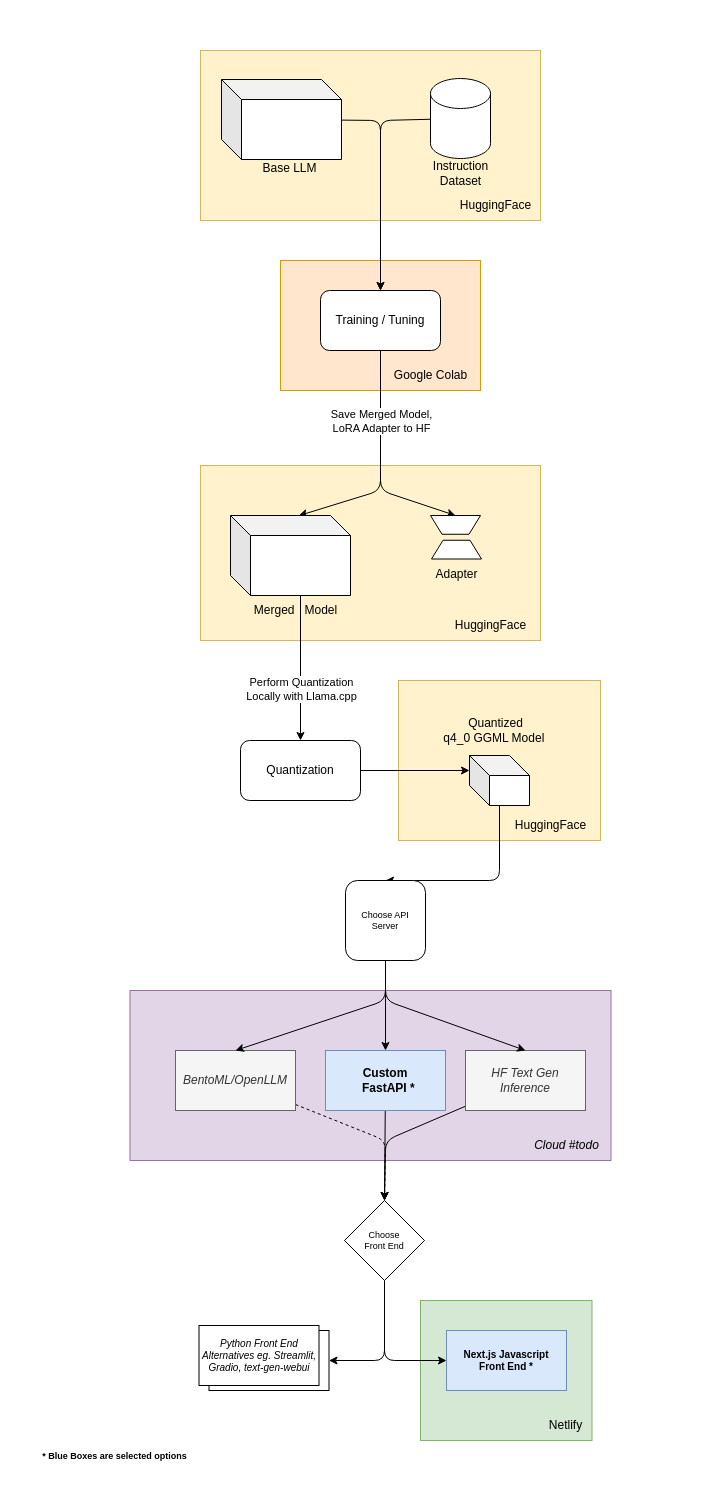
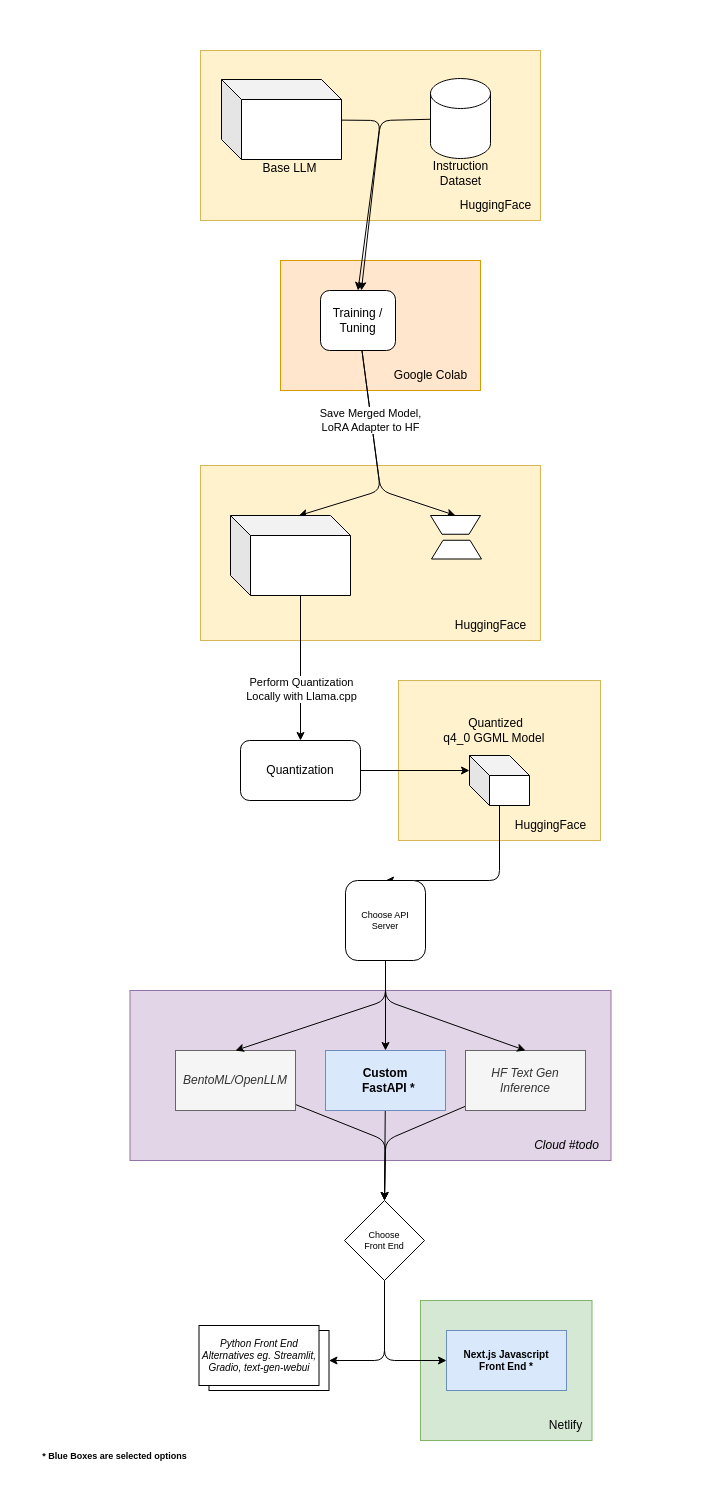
  <mxCell id="0" />
  <mxCell id="1" parent="0" />
  <mxCell id="2" value="" style="rounded=0;whiteSpace=wrap;html=1;shadow=0;glass=0;fontSize=12;fontColor=#000000;strokeColor=none;" vertex="1" parent="1"><mxGeometry x="20" y="20" width="670" height="1452.5" as="geometry" /></mxCell>
  <mxCell id="3" value="" style="rounded=0;whiteSpace=wrap;html=1;fillColor=#d5e8d4;strokeColor=#82b366;" vertex="1" parent="1"><mxGeometry x="420" y="1300" width="171.5" height="140" as="geometry" /></mxCell>
  <mxCell id="4" value="" style="rounded=0;whiteSpace=wrap;html=1;shadow=0;glass=0;fontSize=9;fillColor=#e1d5e7;strokeColor=#9673a6;" vertex="1" parent="1"><mxGeometry x="129.5" y="990" width="481" height="170" as="geometry" /></mxCell>
  <mxCell id="5" value="" style="rounded=0;whiteSpace=wrap;html=1;shadow=0;glass=0;fontSize=12;" vertex="1" parent="1"><mxGeometry x="208.5" y="1330" width="120" height="60" as="geometry" /></mxCell>
  <mxCell id="6" value="" style="rounded=0;whiteSpace=wrap;html=1;fillColor=#fff2cc;strokeColor=#d6b656;" vertex="1" parent="1"><mxGeometry x="398" y="680" width="202" height="160" as="geometry" /></mxCell>
  <mxCell id="7" value="HuggingFace" style="text;html=1;align=center;verticalAlign=middle;resizable=0;points=[];autosize=1;strokeColor=none;fillColor=none;" vertex="1" parent="1"><mxGeometry x="505" y="810" width="90" height="30" as="geometry" /></mxCell>
  <mxCell id="8" value="" style="rounded=0;whiteSpace=wrap;html=1;fillColor=#fff2cc;strokeColor=#d6b656;" vertex="1" parent="1"><mxGeometry x="200" y="465" width="340" height="175" as="geometry" /></mxCell>
  <mxCell id="9" value="HuggingFace" style="text;html=1;align=center;verticalAlign=middle;resizable=0;points=[];autosize=1;strokeColor=none;fillColor=none;" vertex="1" parent="1"><mxGeometry x="445" y="610" width="90" height="30" as="geometry" /></mxCell>
  <mxCell id="10" value="" style="rounded=0;whiteSpace=wrap;html=1;fillColor=#fff2cc;strokeColor=#d6b656;" vertex="1" parent="1"><mxGeometry x="200" y="50" width="340" height="170" as="geometry" /></mxCell>
  <mxCell id="11" value="" style="rounded=0;whiteSpace=wrap;html=1;fillColor=#ffe6cc;strokeColor=#d79b00;" vertex="1" parent="1"><mxGeometry x="280" y="260" width="200" height="130" as="geometry" /></mxCell>
  <mxCell id="12" style="edgeStyle=none;html=1;" edge="1" parent="1" source="13" target="17"><mxGeometry relative="1" as="geometry"><Array as="points"><mxPoint x="380" y="120" /></Array></mxGeometry></mxCell>
  <mxCell id="13" value="" style="shape=cylinder3;whiteSpace=wrap;html=1;boundedLbl=1;backgroundOutline=1;size=15;" vertex="1" parent="1"><mxGeometry x="430" y="78" width="60" height="80" as="geometry" /></mxCell>
  <mxCell id="14" style="edgeStyle=none;html=1;entryX=0.569;entryY=0.002;entryDx=0;entryDy=0;entryPerimeter=0;" edge="1" parent="1" source="17" target="30"><mxGeometry relative="1" as="geometry"><Array as="points"><mxPoint x="380" y="490" /></Array></mxGeometry></mxCell>
  <mxCell id="15" style="edgeStyle=none;html=1;entryX=0.5;entryY=0;entryDx=0;entryDy=0;" edge="1" parent="1" source="17" target="22"><mxGeometry relative="1" as="geometry"><Array as="points"><mxPoint x="380" y="490" /></Array></mxGeometry></mxCell>
  <mxCell id="16" value="Save Merged Model, &lt;br&gt;LoRA Adapter to HF" style="edgeLabel;html=1;align=center;verticalAlign=middle;resizable=0;points=[];" vertex="1" connectable="0" parent="15"><mxGeometry x="-0.443" relative="1" as="geometry"><mxPoint y="9" as="offset" /></mxGeometry></mxCell>
- <mxCell id="17" value="Training / Tuning" style="rounded=1;whiteSpace=wrap;html=1;" vertex="1" parent="1"><mxGeometry x="320" y="290" width="120" height="60" as="geometry" /></mxCell>
+ <mxCell id="17" value="Training / Tuning" style="rounded=1;whiteSpace=wrap;html=1;" vertex="1" parent="1"><mxGeometry x="320" y="290" width="75" height="60" as="geometry" /></mxCell>
  <mxCell id="18" value="Instruction &lt;br&gt;Dataset" style="text;html=1;align=center;verticalAlign=middle;resizable=0;points=[];autosize=1;strokeColor=none;fillColor=none;" vertex="1" parent="1"><mxGeometry x="420" y="153" width="80" height="40" as="geometry" /></mxCell>
  <mxCell id="19" value="Base LLM" style="text;html=1;align=center;verticalAlign=middle;resizable=0;points=[];autosize=1;strokeColor=none;fillColor=none;" vertex="1" parent="1"><mxGeometry x="249" y="153" width="80" height="30" as="geometry" /></mxCell>
  <mxCell id="20" value="Google Colab" style="text;html=1;align=center;verticalAlign=middle;resizable=0;points=[];autosize=1;strokeColor=none;fillColor=none;" vertex="1" parent="1"><mxGeometry x="380" y="360" width="100" height="30" as="geometry" /></mxCell>
  <mxCell id="21" value="" style="group" vertex="1" connectable="0" parent="1"><mxGeometry x="430" y="515" width="51" height="43.5" as="geometry" /></mxCell>
  <mxCell id="22" value="" style="verticalLabelPosition=middle;verticalAlign=middle;html=1;shape=trapezoid;perimeter=trapezoidPerimeter;whiteSpace=wrap;size=0.23;arcSize=10;flipV=1;labelPosition=center;align=center;shadow=0;glass=0;" vertex="1" parent="21"><mxGeometry width="50" height="18.75" as="geometry" /></mxCell>
  <mxCell id="23" value="" style="verticalLabelPosition=middle;verticalAlign=middle;html=1;shape=trapezoid;perimeter=trapezoidPerimeter;whiteSpace=wrap;size=0.23;arcSize=10;flipV=1;labelPosition=center;align=center;shadow=0;glass=0;direction=west;" vertex="1" parent="21"><mxGeometry x="1" y="24.75" width="50" height="18.75" as="geometry" /></mxCell>
  <mxCell id="24" style="edgeStyle=none;html=1;entryX=0;entryY=0;entryDx=0;entryDy=15;entryPerimeter=0;" edge="1" parent="1" source="25" target="32"><mxGeometry relative="1" as="geometry" /></mxCell>
  <mxCell id="25" value="Quantization" style="rounded=1;whiteSpace=wrap;html=1;" vertex="1" parent="1"><mxGeometry x="240" y="740" width="120" height="60" as="geometry" /></mxCell>
  <mxCell id="26" style="edgeStyle=none;html=1;entryX=0.5;entryY=0;entryDx=0;entryDy=0;" edge="1" parent="1" source="27" target="17"><mxGeometry relative="1" as="geometry"><Array as="points"><mxPoint x="380" y="120" /></Array></mxGeometry></mxCell>
  <mxCell id="27" value="" style="shape=cube;whiteSpace=wrap;html=1;boundedLbl=1;backgroundOutline=1;darkOpacity=0.05;darkOpacity2=0.1;shadow=0;glass=0;" vertex="1" parent="1"><mxGeometry x="221" y="79" width="120" height="80" as="geometry" /></mxCell>
  <mxCell id="28" style="edgeStyle=none;html=1;entryX=0.5;entryY=0;entryDx=0;entryDy=0;exitX=0;exitY=0;exitDx=70;exitDy=80;exitPerimeter=0;" edge="1" parent="1" source="30" target="25"><mxGeometry relative="1" as="geometry"><Array as="points" /></mxGeometry></mxCell>
  <mxCell id="29" value="Perform Quantization &lt;br&gt;Locally with Llama.cpp" style="edgeLabel;html=1;align=center;verticalAlign=middle;resizable=0;points=[];" vertex="1" connectable="0" parent="28"><mxGeometry x="0.287" y="2" relative="1" as="geometry"><mxPoint x="-2" as="offset" /></mxGeometry></mxCell>
  <mxCell id="30" value="" style="shape=cube;whiteSpace=wrap;html=1;boundedLbl=1;backgroundOutline=1;darkOpacity=0.05;darkOpacity2=0.1;shadow=0;glass=0;" vertex="1" parent="1"><mxGeometry x="230" y="515" width="120" height="80" as="geometry" /></mxCell>
  <mxCell id="31" style="edgeStyle=none;html=1;entryX=0.5;entryY=0;entryDx=0;entryDy=0;fontSize=9;" edge="1" parent="1" source="32" target="46"><mxGeometry relative="1" as="geometry"><Array as="points"><mxPoint x="499" y="880" /></Array></mxGeometry></mxCell>
  <mxCell id="32" value="" style="shape=cube;whiteSpace=wrap;html=1;boundedLbl=1;backgroundOutline=1;darkOpacity=0.05;darkOpacity2=0.1;shadow=0;glass=0;" vertex="1" parent="1"><mxGeometry x="469" y="755" width="60" height="50" as="geometry" /></mxCell>
  <mxCell id="33" value="HuggingFace" style="text;html=1;align=center;verticalAlign=middle;resizable=0;points=[];autosize=1;strokeColor=none;fillColor=none;" vertex="1" parent="1"><mxGeometry x="450" y="190" width="90" height="30" as="geometry" /></mxCell>
- <mxCell id="34" value="Merged&amp;nbsp; &amp;nbsp;Model" style="text;html=1;align=center;verticalAlign=middle;resizable=0;points=[];autosize=1;strokeColor=none;fillColor=none;" vertex="1" parent="1"><mxGeometry x="240" y="595" width="110" height="30" as="geometry" /></mxCell>
- <mxCell id="35" value="Adapter" style="text;html=1;align=center;verticalAlign=middle;resizable=0;points=[];autosize=1;strokeColor=none;fillColor=none;" vertex="1" parent="1"><mxGeometry x="420.5" y="558.5" width="70" height="30" as="geometry" /></mxCell>
- <mxCell id="36" style="edgeStyle=none;html=1;entryX=0.5;entryY=0;entryDx=0;entryDy=0;fontSize=12;dashed=1;" edge="1" parent="1" source="37" target="49"><mxGeometry relative="1" as="geometry"><Array as="points"><mxPoint x="385" y="1140" /></Array></mxGeometry></mxCell>
+ <mxCell id="36" style="edgeStyle=none;html=1;entryX=0.5;entryY=0;entryDx=0;entryDy=0;fontSize=12;" edge="1" parent="1" source="37" target="49"><mxGeometry relative="1" as="geometry"><Array as="points"><mxPoint x="385" y="1140" /></Array></mxGeometry></mxCell>
  <mxCell id="37" value="&lt;i&gt;BentoML/OpenLLM&lt;/i&gt;" style="rounded=0;whiteSpace=wrap;html=1;shadow=0;glass=0;fillColor=#f5f5f5;strokeColor=#666666;fontColor=#333333;" vertex="1" parent="1"><mxGeometry x="175" y="1050" width="120" height="60" as="geometry" /></mxCell>
  <mxCell id="38" style="edgeStyle=none;html=1;entryX=0.5;entryY=0;entryDx=0;entryDy=0;fontSize=12;" edge="1" parent="1" source="39" target="49"><mxGeometry relative="1" as="geometry" /></mxCell>
  <mxCell id="39" value="&lt;b&gt;Custom&lt;br&gt;&amp;nbsp; FastAPI *&lt;/b&gt;" style="rounded=0;whiteSpace=wrap;html=1;shadow=0;glass=0;fillColor=#dae8fc;strokeColor=#6c8ebf;" vertex="1" parent="1"><mxGeometry x="325" y="1050" width="120" height="60" as="geometry" /></mxCell>
  <mxCell id="40" style="edgeStyle=none;html=1;entryX=0.5;entryY=0;entryDx=0;entryDy=0;fontSize=12;" edge="1" parent="1" source="41" target="49"><mxGeometry relative="1" as="geometry"><Array as="points"><mxPoint x="385" y="1140" /></Array></mxGeometry></mxCell>
  <mxCell id="41" value="&lt;i&gt;HF Text Gen&lt;br&gt;Inference&lt;/i&gt;" style="rounded=0;whiteSpace=wrap;html=1;shadow=0;glass=0;fillColor=#f5f5f5;strokeColor=#666666;fontColor=#333333;" vertex="1" parent="1"><mxGeometry x="465" y="1050" width="120" height="60" as="geometry" /></mxCell>
  <mxCell id="42" value="Quantized &lt;br&gt;q4_0 GGML Model&amp;nbsp;" style="text;html=1;align=center;verticalAlign=middle;resizable=0;points=[];autosize=1;strokeColor=none;fillColor=none;" vertex="1" parent="1"><mxGeometry x="430" y="710" width="130" height="40" as="geometry" /></mxCell>
  <mxCell id="43" style="edgeStyle=none;html=1;entryX=0.5;entryY=0;entryDx=0;entryDy=0;fontSize=9;" edge="1" parent="1" source="46" target="37"><mxGeometry relative="1" as="geometry"><Array as="points"><mxPoint x="385" y="1000" /></Array></mxGeometry></mxCell>
  <mxCell id="44" style="edgeStyle=none;html=1;entryX=0.5;entryY=0;entryDx=0;entryDy=0;fontSize=9;" edge="1" parent="1" source="46" target="39"><mxGeometry relative="1" as="geometry" /></mxCell>
  <mxCell id="45" style="edgeStyle=none;html=1;entryX=0.5;entryY=0;entryDx=0;entryDy=0;fontSize=9;" edge="1" parent="1" source="46" target="41"><mxGeometry relative="1" as="geometry"><Array as="points"><mxPoint x="385" y="1000" /></Array></mxGeometry></mxCell>
  <mxCell id="46" value="Choose API&lt;br&gt;Server" style="whiteSpace=wrap;html=1;shadow=0;glass=0;fontSize=9;rounded=1;" vertex="1" parent="1"><mxGeometry x="345" y="880" width="80" height="80" as="geometry" /></mxCell>
  <mxCell id="47" style="edgeStyle=none;html=1;entryX=0;entryY=0.5;entryDx=0;entryDy=0;fontSize=12;" edge="1" parent="1" source="49" target="51"><mxGeometry relative="1" as="geometry"><Array as="points"><mxPoint x="384" y="1360" /></Array></mxGeometry></mxCell>
  <mxCell id="48" style="edgeStyle=none;html=1;entryX=1;entryY=0.5;entryDx=0;entryDy=0;fontSize=12;" edge="1" parent="1" source="49" target="5"><mxGeometry relative="1" as="geometry"><Array as="points"><mxPoint x="384" y="1360" /></Array></mxGeometry></mxCell>
  <mxCell id="49" value="Choose &lt;br&gt;Front End" style="rhombus;whiteSpace=wrap;html=1;shadow=0;glass=0;fontSize=9;" vertex="1" parent="1"><mxGeometry x="344" y="1200" width="80" height="80" as="geometry" /></mxCell>
  <mxCell id="50" value="&lt;font size=&quot;1&quot;&gt;&lt;i&gt;Python Front End Alternatives eg. Streamlit, Gradio, text-gen-webui&lt;/i&gt;&lt;/font&gt;" style="rounded=0;whiteSpace=wrap;html=1;shadow=0;glass=0;fontSize=9;" vertex="1" parent="1"><mxGeometry x="198.5" y="1325" width="120" height="60" as="geometry" /></mxCell>
  <mxCell id="51" value="&lt;font size=&quot;1&quot;&gt;&lt;b&gt;Next.js Javascript &lt;br&gt;Front End *&lt;/b&gt;&lt;/font&gt;" style="rounded=0;whiteSpace=wrap;html=1;shadow=0;glass=0;fontSize=9;fillColor=#dae8fc;strokeColor=#6c8ebf;" vertex="1" parent="1"><mxGeometry x="446" y="1330" width="120" height="60" as="geometry" /></mxCell>
  <mxCell id="52" value="&lt;b&gt;&lt;font style=&quot;font-size: 9px;&quot; color=&quot;#000000&quot;&gt;* Blue Boxes are selected options&lt;/font&gt;&lt;/b&gt;" style="text;html=1;align=center;verticalAlign=middle;resizable=0;points=[];autosize=1;strokeColor=none;fillColor=none;fontSize=12;fontColor=#00FF00;" vertex="1" parent="1"><mxGeometry x="28.5" y="1440" width="170" height="30" as="geometry" /></mxCell>
  <mxCell id="53" value="&lt;i&gt;Cloud #todo&lt;/i&gt;" style="text;html=1;align=center;verticalAlign=middle;resizable=0;points=[];autosize=1;strokeColor=none;fillColor=none;" vertex="1" parent="1"><mxGeometry x="520.5" y="1130" width="90" height="30" as="geometry" /></mxCell>
  <mxCell id="54" value="&lt;font style=&quot;font-size: 12px;&quot;&gt;Netlify&lt;/font&gt;" style="text;html=1;align=center;verticalAlign=middle;resizable=0;points=[];autosize=1;strokeColor=none;fillColor=none;fontSize=9;fontColor=#000000;shadow=0;glass=0;" vertex="1" parent="1"><mxGeometry x="535" y="1410" width="60" height="30" as="geometry" /></mxCell>
